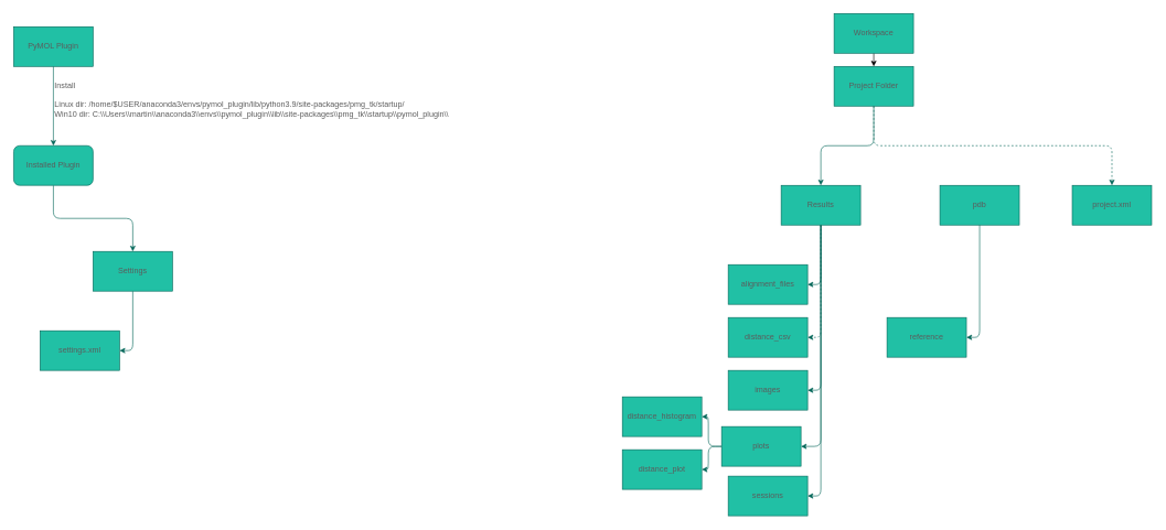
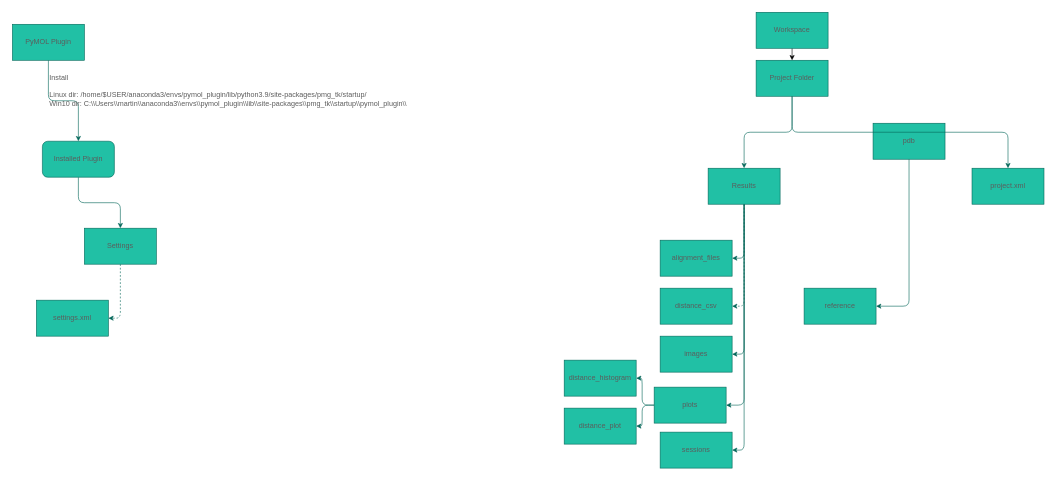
  <mxCell id="0" />
  <mxCell id="1" parent="0" />
  <mxCell id="2" style="edgeStyle=orthogonalEdgeStyle;curved=0;rounded=1;sketch=0;orthogonalLoop=1;jettySize=auto;html=1;exitX=0.5;exitY=1;exitDx=0;exitDy=0;entryX=0.5;entryY=0;entryDx=0;entryDy=0;fontColor=#5C5C5C;strokeColor=#006658;fillColor=#21C0A5;" parent="1" source="3" target="6" edge="1"><mxGeometry relative="1" as="geometry" /></mxCell>
  <mxCell id="3" value="PyMOL Plugin" style="rounded=0;whiteSpace=wrap;html=1;fillColor=#21C0A5;strokeColor=#006658;fontColor=#5C5C5C;" parent="1" vertex="1"><mxGeometry x="20" y="40" width="120" height="60" as="geometry" /></mxCell>
  <mxCell id="4" style="edgeStyle=orthogonalEdgeStyle;curved=0;rounded=1;sketch=0;orthogonalLoop=1;jettySize=auto;html=1;entryX=0.5;entryY=0;entryDx=0;entryDy=0;fontColor=#5C5C5C;strokeColor=#006658;fillColor=#21C0A5;exitX=0.5;exitY=1;exitDx=0;exitDy=0;" parent="1" source="28" target="14" edge="1"><mxGeometry relative="1" as="geometry"><mxPoint x="1240" y="170" as="sourcePoint" /></mxGeometry></mxCell>
  <mxCell id="5" style="edgeStyle=orthogonalEdgeStyle;curved=0;rounded=1;sketch=0;orthogonalLoop=1;jettySize=auto;html=1;exitX=0.5;exitY=1;exitDx=0;exitDy=0;entryX=0.5;entryY=0;entryDx=0;entryDy=0;fontColor=#5C5C5C;strokeColor=#006658;fillColor=#21C0A5;" parent="1" source="6" target="16" edge="1"><mxGeometry relative="1" as="geometry" /></mxCell>
- <mxCell id="6" value="Installed Plugin" style="rounded=1;whiteSpace=wrap;html=1;sketch=0;fontColor=#5C5C5C;strokeColor=#006658;fillColor=#21C0A5;" parent="1" vertex="1"><mxGeometry x="20" y="220" width="120" height="60" as="geometry" /></mxCell>
+ <mxCell id="6" value="Installed Plugin" style="rounded=1;whiteSpace=wrap;html=1;sketch=0;fontColor=#5C5C5C;strokeColor=#006658;fillColor=#21C0A5;" parent="1" vertex="1"><mxGeometry x="70" y="235" width="120" height="60" as="geometry" /></mxCell>
  <mxCell id="7" value="Install&lt;br&gt;&lt;br&gt;Linux dir:&amp;nbsp;/home/$USER/anaconda3/envs/pymol_plugin/lib/python3.9/site-packages/pmg_tk/startup/&lt;br&gt;Win10 dir:&amp;nbsp;C:\\Users\\martin\\anaconda3\\envs\\pymol_plugin\\lib\\site-packages\\pmg_tk\\startup\\pymol_plugin\\&lt;br&gt;" style="text;strokeColor=none;fillColor=none;align=left;verticalAlign=middle;whiteSpace=wrap;rounded=0;sketch=0;fontColor=#5C5C5C;html=1;" parent="1" vertex="1"><mxGeometry x="80" y="120" width="630" height="60" as="geometry" /></mxCell>
  <mxCell id="8" value="alignment_files" style="rounded=0;whiteSpace=wrap;html=1;sketch=0;fontColor=#5C5C5C;strokeColor=#006658;fillColor=#21C0A5;" parent="1" vertex="1"><mxGeometry x="1100" y="400" width="120" height="60" as="geometry" /></mxCell>
  <mxCell id="9" style="edgeStyle=orthogonalEdgeStyle;curved=0;rounded=1;sketch=0;orthogonalLoop=1;jettySize=auto;html=1;exitX=0.5;exitY=1;exitDx=0;exitDy=0;entryX=1;entryY=0.5;entryDx=0;entryDy=0;fontColor=#5C5C5C;strokeColor=#006658;fillColor=#21C0A5;" parent="1" source="14" target="8" edge="1"><mxGeometry relative="1" as="geometry" /></mxCell>
  <mxCell id="10" style="edgeStyle=orthogonalEdgeStyle;curved=0;rounded=1;sketch=0;orthogonalLoop=1;jettySize=auto;html=1;exitX=0.5;exitY=1;exitDx=0;exitDy=0;entryX=1;entryY=0.5;entryDx=0;entryDy=0;fontColor=#5C5C5C;strokeColor=#006658;fillColor=#21C0A5;dashed=1;" parent="1" source="14" target="17" edge="1"><mxGeometry relative="1" as="geometry" /></mxCell>
  <mxCell id="11" style="edgeStyle=orthogonalEdgeStyle;curved=0;rounded=1;sketch=0;orthogonalLoop=1;jettySize=auto;html=1;exitX=0.5;exitY=1;exitDx=0;exitDy=0;entryX=1;entryY=0.5;entryDx=0;entryDy=0;fontColor=#5C5C5C;strokeColor=#006658;fillColor=#21C0A5;" parent="1" source="14" target="18" edge="1"><mxGeometry relative="1" as="geometry" /></mxCell>
  <mxCell id="12" style="edgeStyle=orthogonalEdgeStyle;curved=0;rounded=1;sketch=0;orthogonalLoop=1;jettySize=auto;html=1;exitX=0.5;exitY=1;exitDx=0;exitDy=0;entryX=1;entryY=0.5;entryDx=0;entryDy=0;fontColor=#5C5C5C;strokeColor=#006658;fillColor=#21C0A5;" parent="1" source="14" target="21" edge="1"><mxGeometry relative="1" as="geometry" /></mxCell>
  <mxCell id="13" style="edgeStyle=orthogonalEdgeStyle;curved=0;rounded=1;sketch=0;orthogonalLoop=1;jettySize=auto;html=1;exitX=0.5;exitY=1;exitDx=0;exitDy=0;entryX=1;entryY=0.5;entryDx=0;entryDy=0;fontColor=#5C5C5C;strokeColor=#006658;fillColor=#21C0A5;" parent="1" source="14" target="22" edge="1"><mxGeometry relative="1" as="geometry" /></mxCell>
  <mxCell id="14" value="Results" style="rounded=0;whiteSpace=wrap;html=1;sketch=0;fontColor=#5C5C5C;strokeColor=#006658;fillColor=#21C0A5;" parent="1" vertex="1"><mxGeometry x="1180" y="280" width="120" height="60" as="geometry" /></mxCell>
- <mxCell id="15" style="edgeStyle=orthogonalEdgeStyle;curved=0;rounded=1;sketch=0;orthogonalLoop=1;jettySize=auto;html=1;exitX=0.5;exitY=1;exitDx=0;exitDy=0;entryX=1;entryY=0.5;entryDx=0;entryDy=0;fontColor=#5C5C5C;strokeColor=#006658;fillColor=#21C0A5;" parent="1" source="16" target="23" edge="1"><mxGeometry relative="1" as="geometry" /></mxCell>
+ <mxCell id="15" style="edgeStyle=orthogonalEdgeStyle;curved=0;rounded=1;sketch=0;orthogonalLoop=1;jettySize=auto;html=1;exitX=0.5;exitY=1;exitDx=0;exitDy=0;entryX=1;entryY=0.5;entryDx=0;entryDy=0;fontColor=#5C5C5C;strokeColor=#006658;fillColor=#21C0A5;dashed=1;" parent="1" source="16" target="23" edge="1"><mxGeometry relative="1" as="geometry" /></mxCell>
  <mxCell id="16" value="Settings" style="rounded=0;whiteSpace=wrap;html=1;sketch=0;fontColor=#5C5C5C;strokeColor=#006658;fillColor=#21C0A5;" parent="1" vertex="1"><mxGeometry x="140" y="380" width="120" height="60" as="geometry" /></mxCell>
  <mxCell id="17" value="distance_csv" style="rounded=0;whiteSpace=wrap;html=1;sketch=0;fontColor=#5C5C5C;strokeColor=#006658;fillColor=#21C0A5;" parent="1" vertex="1"><mxGeometry x="1100" y="480" width="120" height="60" as="geometry" /></mxCell>
  <mxCell id="18" value="images" style="rounded=0;whiteSpace=wrap;html=1;sketch=0;fontColor=#5C5C5C;strokeColor=#006658;fillColor=#21C0A5;" parent="1" vertex="1"><mxGeometry x="1100" y="560" width="120" height="60" as="geometry" /></mxCell>
  <mxCell id="19" style="edgeStyle=orthogonalEdgeStyle;curved=0;rounded=1;sketch=0;orthogonalLoop=1;jettySize=auto;html=1;exitX=0;exitY=0.5;exitDx=0;exitDy=0;entryX=1;entryY=0.5;entryDx=0;entryDy=0;fontColor=#5C5C5C;strokeColor=#006658;fillColor=#21C0A5;" parent="1" source="21" target="24" edge="1"><mxGeometry relative="1" as="geometry" /></mxCell>
  <mxCell id="20" style="edgeStyle=orthogonalEdgeStyle;curved=0;rounded=1;sketch=0;orthogonalLoop=1;jettySize=auto;html=1;exitX=0;exitY=0.5;exitDx=0;exitDy=0;entryX=1;entryY=0.5;entryDx=0;entryDy=0;fontColor=#5C5C5C;strokeColor=#006658;fillColor=#21C0A5;" parent="1" source="21" target="25" edge="1"><mxGeometry relative="1" as="geometry" /></mxCell>
  <mxCell id="21" value="plots" style="rounded=0;whiteSpace=wrap;html=1;sketch=0;fontColor=#5C5C5C;strokeColor=#006658;fillColor=#21C0A5;" parent="1" vertex="1"><mxGeometry x="1090" y="645" width="120" height="60" as="geometry" /></mxCell>
  <mxCell id="22" value="sessions" style="rounded=0;whiteSpace=wrap;html=1;sketch=0;fontColor=#5C5C5C;strokeColor=#006658;fillColor=#21C0A5;" parent="1" vertex="1"><mxGeometry x="1100" y="720" width="120" height="60" as="geometry" /></mxCell>
  <mxCell id="23" value="settings.xml" style="rounded=0;whiteSpace=wrap;html=1;sketch=0;fontColor=#5C5C5C;strokeColor=#006658;fillColor=#21C0A5;" parent="1" vertex="1"><mxGeometry x="60" y="500" width="120" height="60" as="geometry" /></mxCell>
  <mxCell id="24" value="distance_histogram" style="rounded=0;whiteSpace=wrap;html=1;sketch=0;fontColor=#5C5C5C;strokeColor=#006658;fillColor=#21C0A5;" parent="1" vertex="1"><mxGeometry x="940" y="600" width="120" height="60" as="geometry" /></mxCell>
  <mxCell id="25" value="distance_plot" style="rounded=0;whiteSpace=wrap;html=1;sketch=0;fontColor=#5C5C5C;strokeColor=#006658;fillColor=#21C0A5;" parent="1" vertex="1"><mxGeometry x="940" y="680" width="120" height="60" as="geometry" /></mxCell>
  <mxCell id="26" style="edgeStyle=orthogonalEdgeStyle;rounded=0;orthogonalLoop=1;jettySize=auto;html=1;exitX=0.5;exitY=1;exitDx=0;exitDy=0;entryX=0.5;entryY=0;entryDx=0;entryDy=0;" edge="1" parent="1" source="27" target="28"><mxGeometry relative="1" as="geometry" /></mxCell>
  <mxCell id="27" value="Workspace" style="rounded=0;whiteSpace=wrap;html=1;sketch=0;fontColor=#5C5C5C;strokeColor=#006658;fillColor=#21C0A5;" vertex="1" parent="1"><mxGeometry x="1260" y="20" width="120" height="60" as="geometry" /></mxCell>
  <mxCell id="28" value="Project Folder" style="rounded=0;whiteSpace=wrap;html=1;sketch=0;fontColor=#5C5C5C;strokeColor=#006658;fillColor=#21C0A5;" vertex="1" parent="1"><mxGeometry x="1260" y="100" width="120" height="60" as="geometry" /></mxCell>
- <mxCell id="29" value="pdb" style="rounded=0;whiteSpace=wrap;html=1;sketch=0;fontColor=#5C5C5C;strokeColor=#006658;fillColor=#21C0A5;" vertex="1" parent="1"><mxGeometry x="1420" y="280" width="120" height="60" as="geometry" /></mxCell>
+ <mxCell id="29" value="pdb" style="rounded=0;whiteSpace=wrap;html=1;sketch=0;fontColor=#5C5C5C;strokeColor=#006658;fillColor=#21C0A5;" vertex="1" parent="1"><mxGeometry x="1455" y="205" width="120" height="60" as="geometry" /></mxCell>
  <mxCell id="30" value="reference" style="rounded=0;whiteSpace=wrap;html=1;sketch=0;fontColor=#5C5C5C;strokeColor=#006658;fillColor=#21C0A5;" vertex="1" parent="1"><mxGeometry x="1340" y="480" width="120" height="60" as="geometry" /></mxCell>
  <mxCell id="31" style="edgeStyle=orthogonalEdgeStyle;curved=0;rounded=1;sketch=0;orthogonalLoop=1;jettySize=auto;html=1;entryX=1;entryY=0.5;entryDx=0;entryDy=0;fontColor=#5C5C5C;strokeColor=#006658;fillColor=#21C0A5;exitX=0.5;exitY=1;exitDx=0;exitDy=0;" edge="1" parent="1" source="29" target="30"><mxGeometry relative="1" as="geometry"><mxPoint x="1510" y="350" as="sourcePoint" /><mxPoint x="1490" y="440" as="targetPoint" /></mxGeometry></mxCell>
  <mxCell id="32" value="project.xml" style="rounded=0;whiteSpace=wrap;html=1;sketch=0;fontColor=#5C5C5C;strokeColor=#006658;fillColor=#21C0A5;" vertex="1" parent="1"><mxGeometry x="1620" y="280" width="120" height="60" as="geometry" /></mxCell>
- <mxCell id="33" style="edgeStyle=orthogonalEdgeStyle;curved=0;rounded=1;sketch=0;orthogonalLoop=1;jettySize=auto;html=1;entryX=0.5;entryY=0;entryDx=0;entryDy=0;fontColor=#5C5C5C;strokeColor=#006658;fillColor=#21C0A5;exitX=0.5;exitY=1;exitDx=0;exitDy=0;dashed=1;" edge="1" parent="1" source="28" target="32"><mxGeometry relative="1" as="geometry"><mxPoint x="1330" y="170" as="sourcePoint" /><mxPoint x="1490" y="290" as="targetPoint" /></mxGeometry></mxCell>
+ <mxCell id="33" style="edgeStyle=orthogonalEdgeStyle;curved=0;rounded=1;sketch=0;orthogonalLoop=1;jettySize=auto;html=1;entryX=0.5;entryY=0;entryDx=0;entryDy=0;fontColor=#5C5C5C;strokeColor=#006658;fillColor=#21C0A5;exitX=0.5;exitY=1;exitDx=0;exitDy=0;" edge="1" parent="1" source="28" target="32"><mxGeometry relative="1" as="geometry"><mxPoint x="1330" y="170" as="sourcePoint" /><mxPoint x="1490" y="290" as="targetPoint" /></mxGeometry></mxCell>
